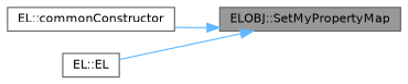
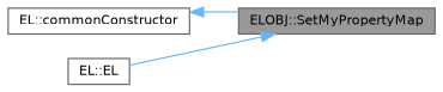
  digraph {
    rankdir=RL
    node [color=grey40 fillcolor=white fontname=Helvetica fontsize=10 shape=box style=filled]
    edge [color=steelblue1 dir=back fontname=Helvetica fontsize=10 labelfontname=Helvetica labelfontsize=10 style=solid]
    n1 [color=gray40 fillcolor=grey60 fontcolor=black height=0.2 label="ELOBJ::SetMyPropertyMap" width=0.4]
    n2 [height=0.2 label="EL::commonConstructor" width=0.4]
    n3 [height=0.2 label="EL::EL" width=0.4]
-   n1 -> n2
+   n2 -> n1
    n1 -> n3
  }
